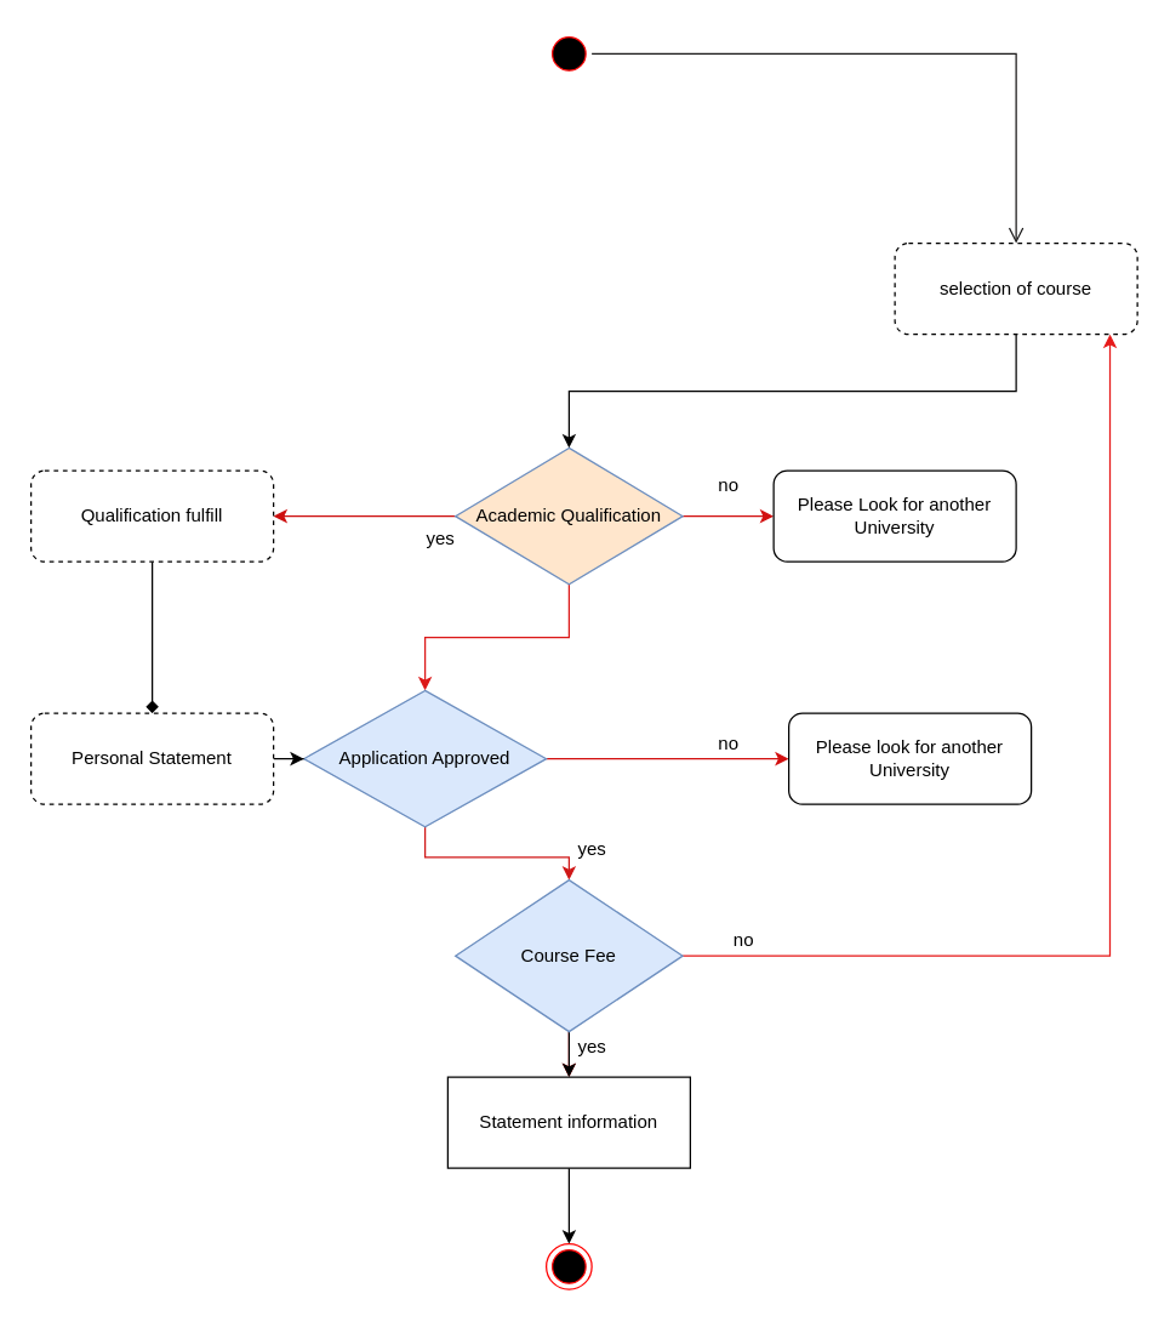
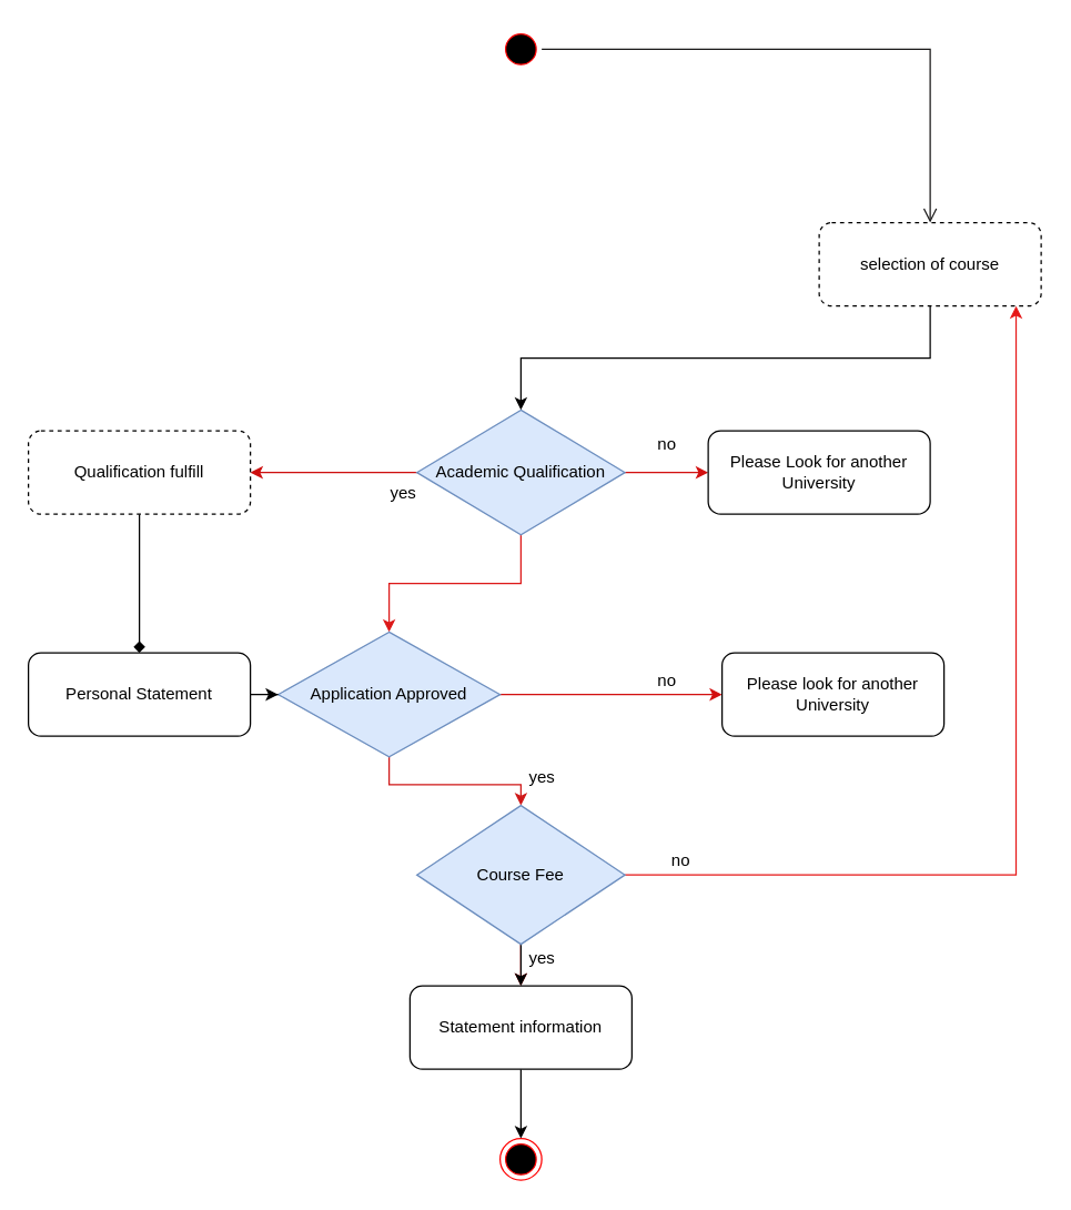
  <mxCell id="0" />
  <mxCell id="1" parent="0" />
  <mxCell id="2" style="edgeStyle=orthogonalEdgeStyle;rounded=0;orthogonalLoop=1;jettySize=auto;html=1;entryX=1;entryY=0.5;entryDx=0;entryDy=0;strokeColor=#cd0e0e;" edge="1" parent="1" source="5" target="10"><mxGeometry relative="1" as="geometry" /></mxCell>
  <mxCell id="3" value="" style="edgeStyle=orthogonalEdgeStyle;rounded=0;orthogonalLoop=1;jettySize=auto;html=1;strokeColor=#dc1818;" edge="1" parent="1" source="5" target="8"><mxGeometry relative="1" as="geometry" /></mxCell>
  <mxCell id="4" style="edgeStyle=orthogonalEdgeStyle;rounded=0;orthogonalLoop=1;jettySize=auto;html=1;entryX=0;entryY=0.5;entryDx=0;entryDy=0;strokeColor=#d20f0f;" edge="1" parent="1" source="5" target="18"><mxGeometry relative="1" as="geometry" /></mxCell>
- <mxCell id="5" value="Academic Qualification" style="rhombus;whiteSpace=wrap;html=1;strokeColor=#6c8ebf;fillColor=#ffe6cc;" vertex="1" parent="1"><mxGeometry x="300" y="295" width="150" height="90" as="geometry" /></mxCell>
+ <mxCell id="5" value="Academic Qualification" style="rhombus;whiteSpace=wrap;html=1;strokeColor=#6c8ebf;fillColor=#dae8fc;" vertex="1" parent="1"><mxGeometry x="300" y="295" width="150" height="90" as="geometry" /></mxCell>
  <mxCell id="6" style="edgeStyle=orthogonalEdgeStyle;rounded=0;orthogonalLoop=1;jettySize=auto;html=1;entryX=0.5;entryY=0;entryDx=0;entryDy=0;strokeColor=#cf1717;" edge="1" parent="1" source="8" target="14"><mxGeometry relative="1" as="geometry" /></mxCell>
  <mxCell id="7" style="edgeStyle=orthogonalEdgeStyle;rounded=0;orthogonalLoop=1;jettySize=auto;html=1;entryX=0;entryY=0.5;entryDx=0;entryDy=0;strokeColor=#d20f0f;" edge="1" parent="1" source="8" target="17"><mxGeometry relative="1" as="geometry" /></mxCell>
  <mxCell id="8" value="Application Approved" style="rhombus;whiteSpace=wrap;html=1;strokeColor=#6c8ebf;fillColor=#dae8fc;" vertex="1" parent="1"><mxGeometry x="200" y="455" width="160" height="90" as="geometry" /></mxCell>
  <mxCell id="9" style="edgeStyle=orthogonalEdgeStyle;rounded=0;orthogonalLoop=1;jettySize=auto;html=1;entryX=0.5;entryY=0;entryDx=0;entryDy=0;endArrow=diamond;" edge="1" parent="1" source="10" target="16"><mxGeometry relative="1" as="geometry" /></mxCell>
  <mxCell id="10" value="Qualification fulfill" style="rounded=1;whiteSpace=wrap;html=1;dashed=1;" vertex="1" parent="1"><mxGeometry x="20" y="310" width="160" height="60" as="geometry" /></mxCell>
  <mxCell id="11" style="edgeStyle=orthogonalEdgeStyle;rounded=0;orthogonalLoop=1;jettySize=auto;html=1;entryX=0.5;entryY=0;entryDx=0;entryDy=0;strokeColor=#ee1717;" edge="1" parent="1" source="14" target="22"><mxGeometry relative="1" as="geometry"><Array as="points"><mxPoint x="375" y="690" /><mxPoint x="375" y="690" /></Array></mxGeometry></mxCell>
  <mxCell id="12" style="edgeStyle=orthogonalEdgeStyle;rounded=0;orthogonalLoop=1;jettySize=auto;html=1;entryX=0.887;entryY=1;entryDx=0;entryDy=0;entryPerimeter=0;strokeColor=#e61919;" edge="1" parent="1" source="14" target="20"><mxGeometry relative="1" as="geometry"><mxPoint x="730" y="630" as="targetPoint" /></mxGeometry></mxCell>
  <mxCell id="13" value="" style="edgeStyle=orthogonalEdgeStyle;rounded=0;orthogonalLoop=1;jettySize=auto;html=1;" edge="1" parent="1" source="14" target="22"><mxGeometry relative="1" as="geometry" /></mxCell>
  <mxCell id="14" value="Course Fee" style="rhombus;whiteSpace=wrap;html=1;strokeColor=#6c8ebf;fillColor=#dae8fc;" vertex="1" parent="1"><mxGeometry x="300" y="580" width="150" height="100" as="geometry" /></mxCell>
  <mxCell id="15" style="edgeStyle=orthogonalEdgeStyle;rounded=0;orthogonalLoop=1;jettySize=auto;html=1;" edge="1" parent="1" source="16" target="8"><mxGeometry relative="1" as="geometry" /></mxCell>
- <mxCell id="16" value="Personal Statement" style="rounded=1;whiteSpace=wrap;html=1;dashed=1;" vertex="1" parent="1"><mxGeometry x="20" y="470" width="160" height="60" as="geometry" /></mxCell>
+ <mxCell id="16" value="Personal Statement" style="rounded=1;whiteSpace=wrap;html=1;" vertex="1" parent="1"><mxGeometry x="20" y="470" width="160" height="60" as="geometry" /></mxCell>
  <mxCell id="17" value="Please look for another University" style="rounded=1;whiteSpace=wrap;html=1;" vertex="1" parent="1"><mxGeometry x="520" y="470" width="160" height="60" as="geometry" /></mxCell>
  <mxCell id="18" value="Please Look for another University" style="rounded=1;whiteSpace=wrap;html=1;" vertex="1" parent="1"><mxGeometry x="510" y="310" width="160" height="60" as="geometry" /></mxCell>
  <mxCell id="19" style="edgeStyle=orthogonalEdgeStyle;rounded=0;orthogonalLoop=1;jettySize=auto;html=1;exitX=0.5;exitY=1;exitDx=0;exitDy=0;" edge="1" parent="1" source="20" target="5"><mxGeometry relative="1" as="geometry" /></mxCell>
  <mxCell id="20" value="selection of course" style="rounded=1;whiteSpace=wrap;html=1;dashed=1;" vertex="1" parent="1"><mxGeometry x="590" y="160" width="160" height="60" as="geometry" /></mxCell>
  <mxCell id="21" style="edgeStyle=orthogonalEdgeStyle;rounded=0;orthogonalLoop=1;jettySize=auto;html=1;" edge="1" parent="1" source="22"><mxGeometry relative="1" as="geometry"><mxPoint x="375" y="820" as="targetPoint" /></mxGeometry></mxCell>
- <mxCell id="22" value="Statement information" style="whiteSpace=wrap;html=1;rounded=0;" vertex="1" parent="1"><mxGeometry x="295" y="710" width="160" height="60" as="geometry" /></mxCell>
+ <mxCell id="22" value="Statement information" style="rounded=1;whiteSpace=wrap;html=1;" vertex="1" parent="1"><mxGeometry x="295" y="710" width="160" height="60" as="geometry" /></mxCell>
  <mxCell id="23" value="" style="ellipse;html=1;shape=endState;fillColor=#000000;strokeColor=#ff0000;" vertex="1" parent="1"><mxGeometry x="360" y="820" width="30" height="30" as="geometry" /></mxCell>
  <mxCell id="24" value="" style="ellipse;html=1;shape=startState;fillColor=#000000;strokeColor=#ff0000;" vertex="1" parent="1"><mxGeometry x="360" y="20" width="30" height="30" as="geometry" /></mxCell>
  <mxCell id="25" value="" style="edgeStyle=orthogonalEdgeStyle;html=1;verticalAlign=bottom;endArrow=open;endSize=8;strokeColor=#1a1919;rounded=0;" edge="1" source="24" parent="1" target="20"><mxGeometry relative="1" as="geometry"><mxPoint x="375" y="110" as="targetPoint" /></mxGeometry></mxCell>
  <mxCell id="26" value="yes" style="text;html=1;align=center;verticalAlign=middle;resizable=0;points=[];autosize=1;strokeColor=none;fillColor=none;" vertex="1" parent="1"><mxGeometry x="270" y="340" width="40" height="30" as="geometry" /></mxCell>
  <mxCell id="27" value="no" style="text;html=1;align=center;verticalAlign=middle;resizable=0;points=[];autosize=1;strokeColor=none;fillColor=none;" vertex="1" parent="1"><mxGeometry x="460" y="305" width="40" height="30" as="geometry" /></mxCell>
  <mxCell id="28" value="no" style="text;html=1;align=center;verticalAlign=middle;resizable=0;points=[];autosize=1;strokeColor=none;fillColor=none;" vertex="1" parent="1"><mxGeometry x="460" y="475" width="40" height="30" as="geometry" /></mxCell>
  <mxCell id="29" value="yes" style="text;html=1;align=center;verticalAlign=middle;resizable=0;points=[];autosize=1;strokeColor=none;fillColor=none;" vertex="1" parent="1"><mxGeometry x="370" y="545" width="40" height="30" as="geometry" /></mxCell>
  <mxCell id="30" value="yes" style="text;html=1;align=center;verticalAlign=middle;resizable=0;points=[];autosize=1;strokeColor=none;fillColor=none;" vertex="1" parent="1"><mxGeometry x="370" y="675" width="40" height="30" as="geometry" /></mxCell>
  <mxCell id="31" value="no" style="text;html=1;align=center;verticalAlign=middle;resizable=0;points=[];autosize=1;strokeColor=none;fillColor=none;" vertex="1" parent="1"><mxGeometry x="470" y="605" width="40" height="30" as="geometry" /></mxCell>
